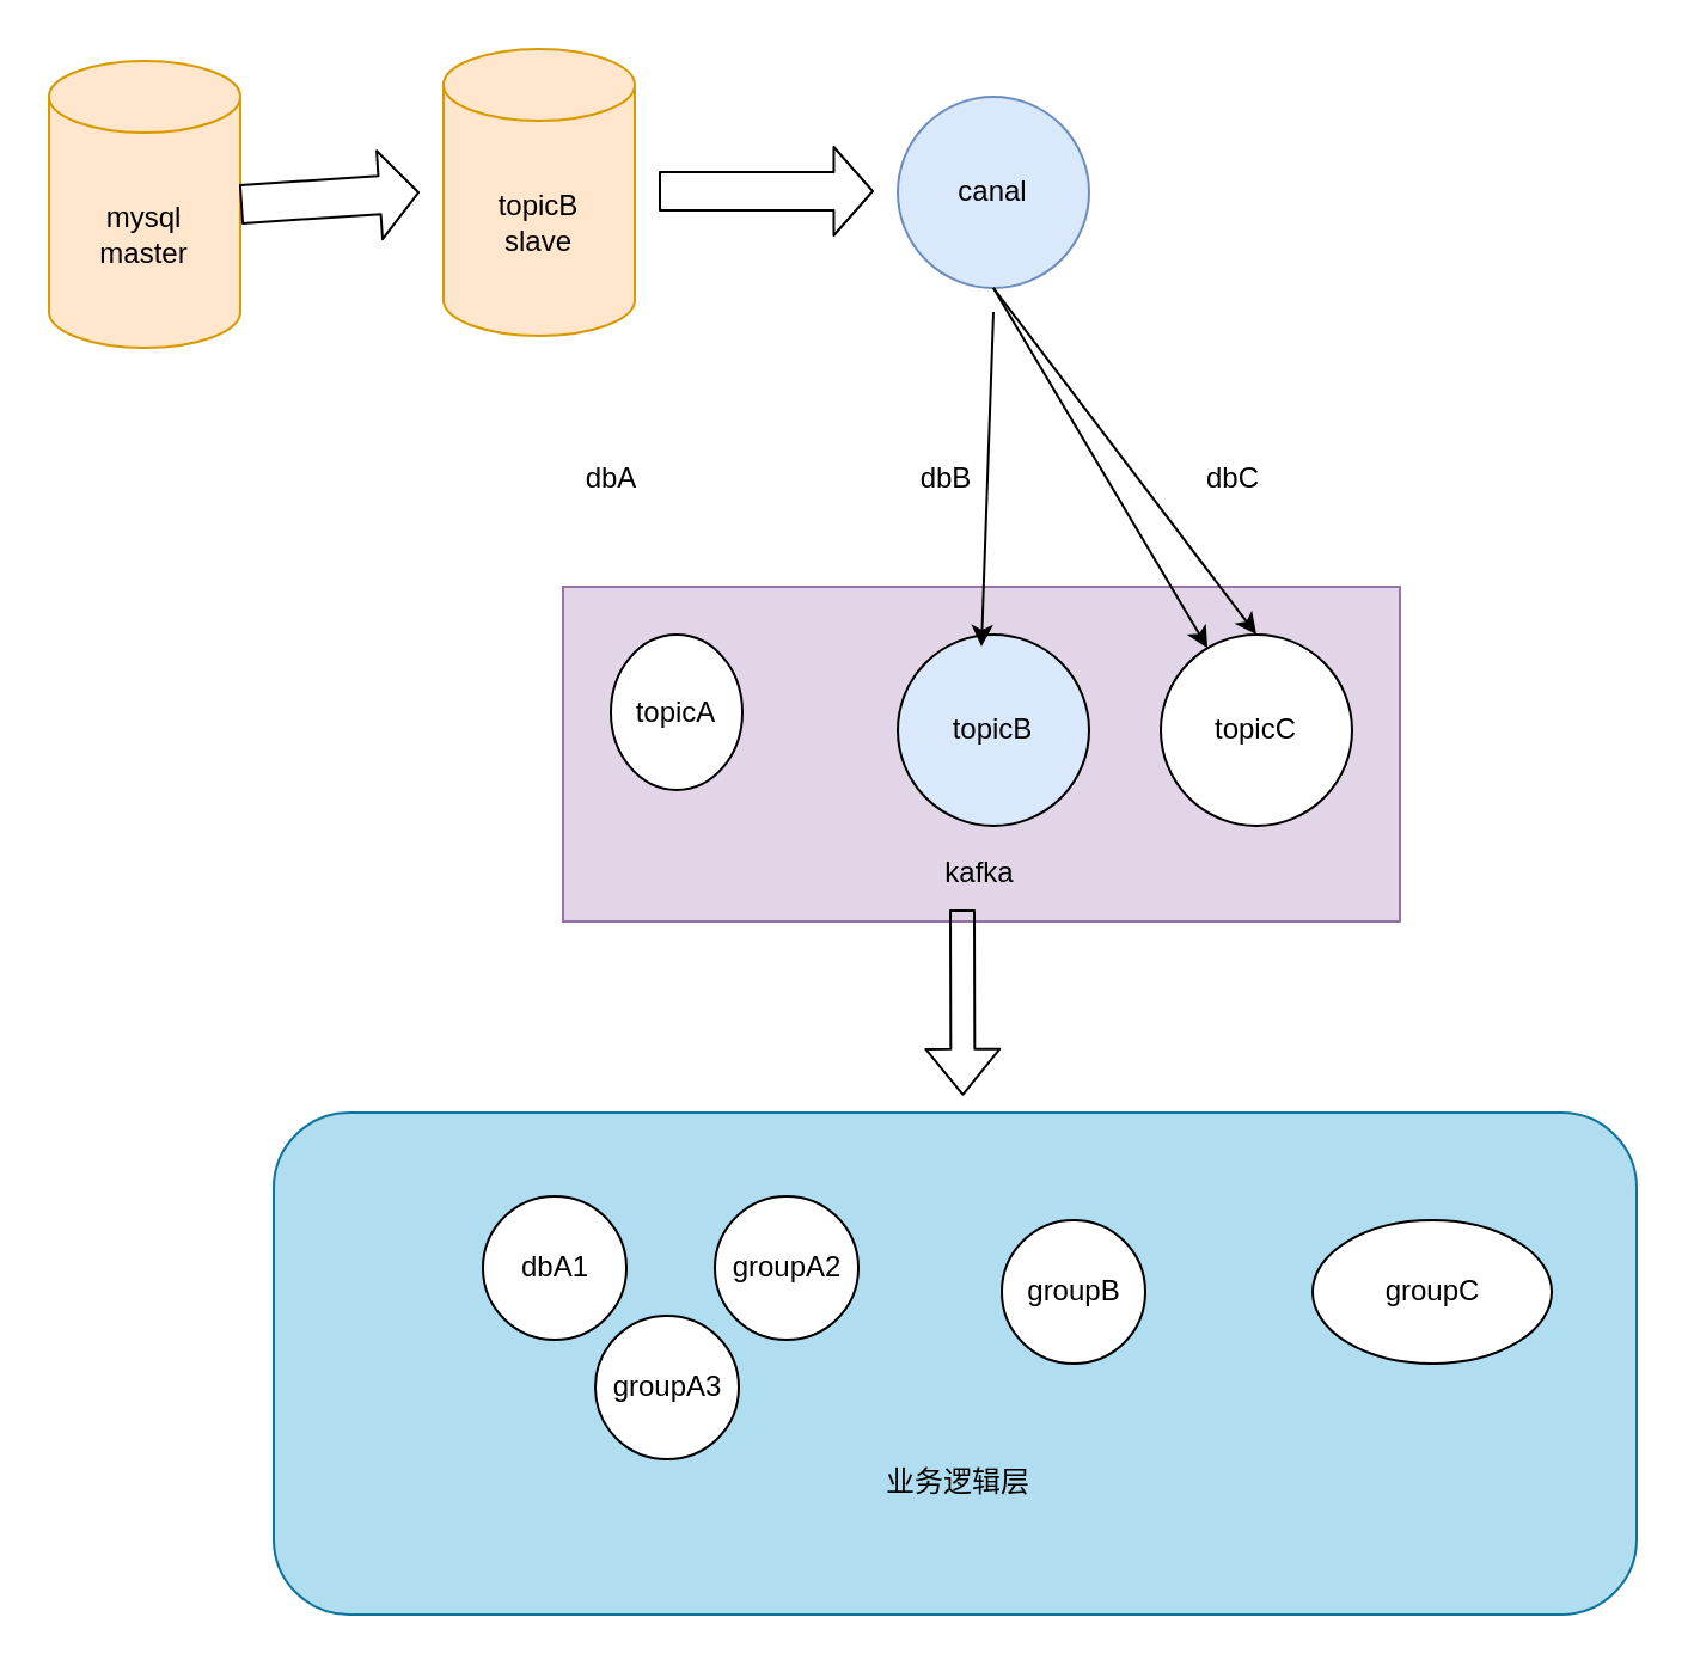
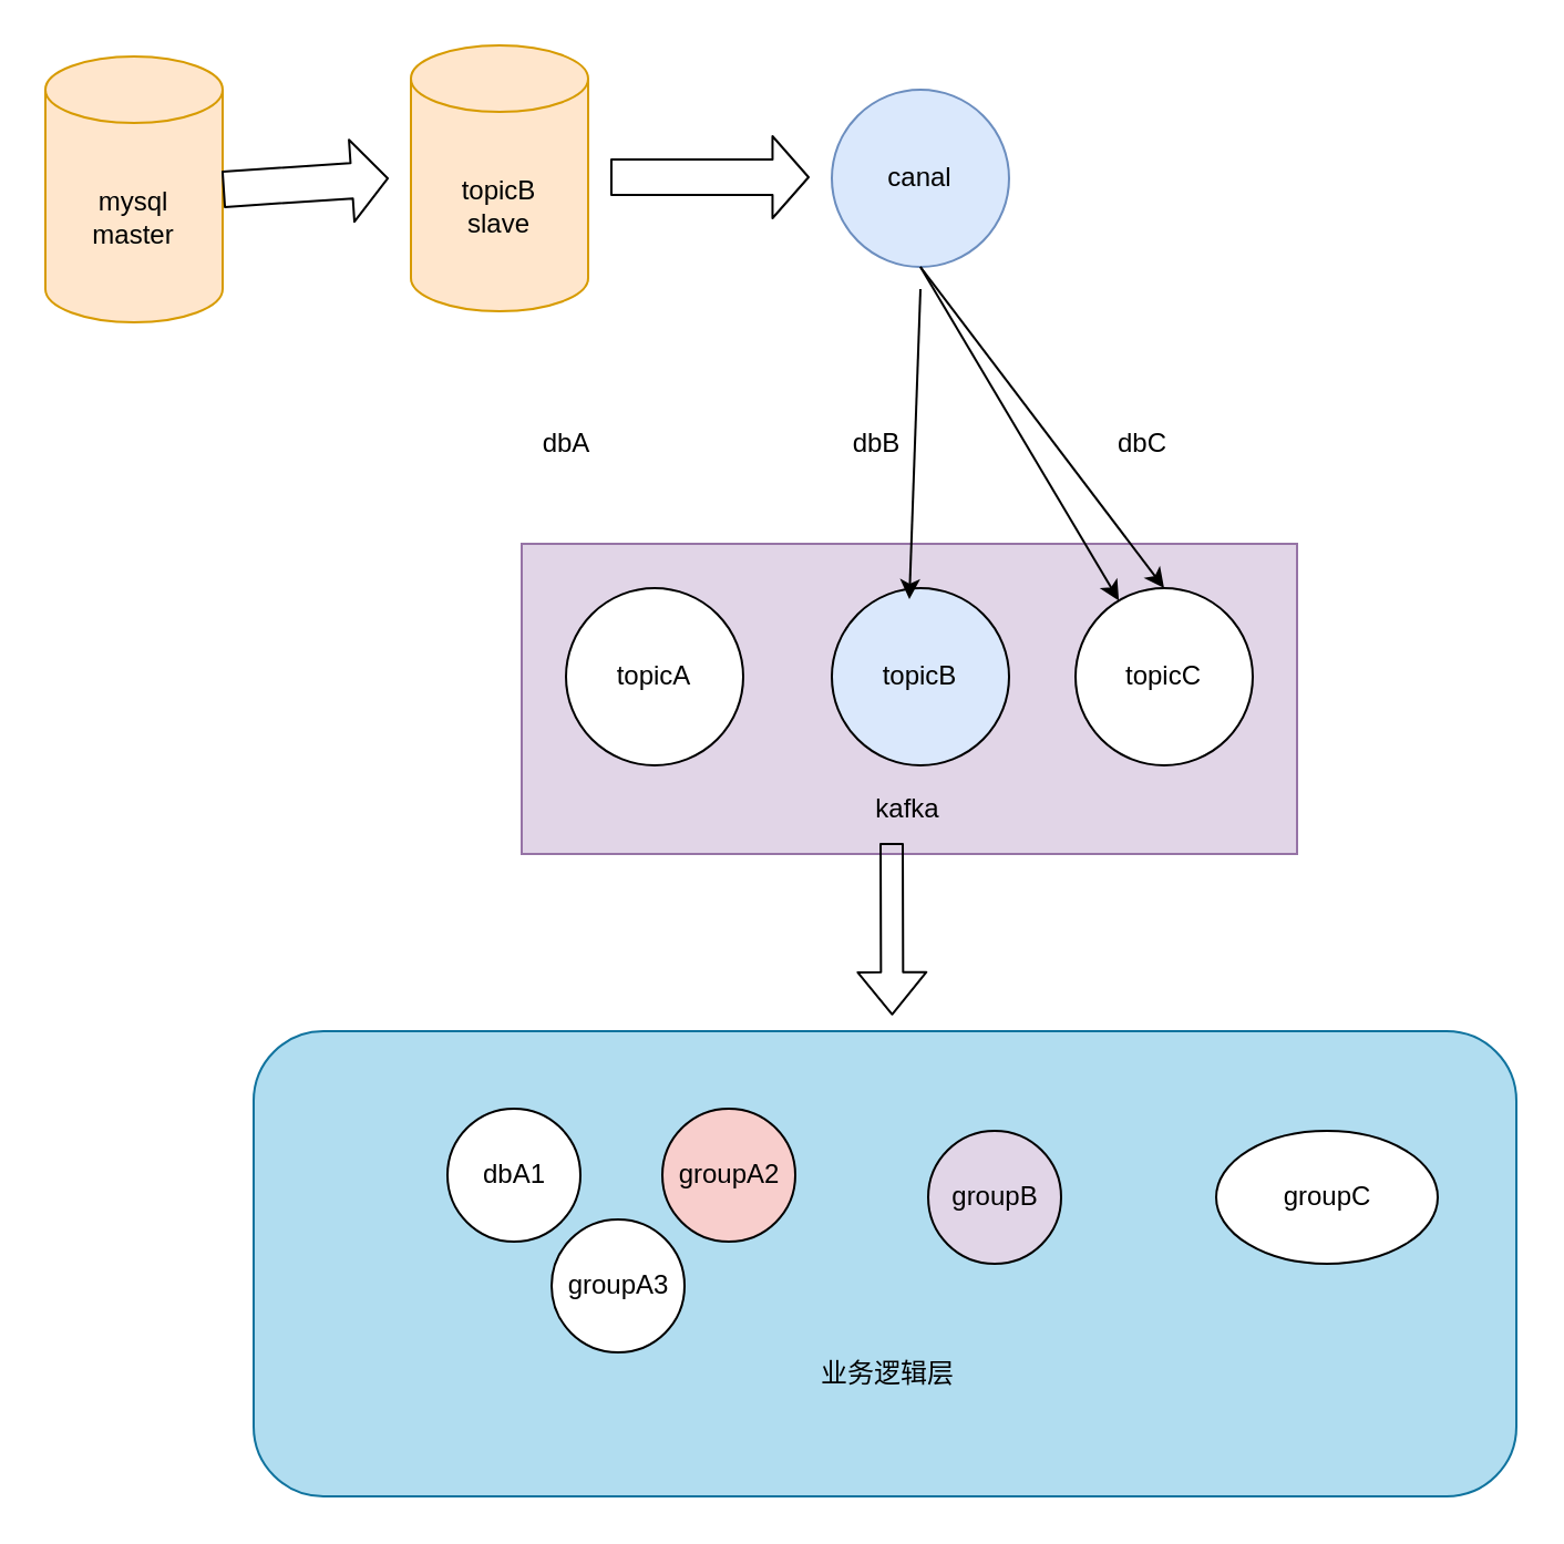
  <mxCell id="0" />
  <mxCell id="1" parent="0" />
  <mxCell id="2" value="" style="rounded=1;whiteSpace=wrap;html=1;fillColor=#b1ddf0;strokeColor=#10739e;" vertex="1" parent="1"><mxGeometry x="114" y="465" width="570" height="210" as="geometry" /></mxCell>
  <mxCell id="3" value="mysql&lt;br&gt;master" style="shape=cylinder3;whiteSpace=wrap;html=1;boundedLbl=1;backgroundOutline=1;size=15;fillColor=#ffe6cc;strokeColor=#d79b00;" vertex="1" parent="1"><mxGeometry x="20" y="25" width="80" height="120" as="geometry" /></mxCell>
  <mxCell id="4" value="topicB&lt;br&gt;slave" style="shape=cylinder3;whiteSpace=wrap;html=1;boundedLbl=1;backgroundOutline=1;size=15;fillColor=#ffe6cc;strokeColor=#d79b00;" vertex="1" parent="1"><mxGeometry x="185" y="20" width="80" height="120" as="geometry" /></mxCell>
  <mxCell id="5" value="canal" style="ellipse;whiteSpace=wrap;html=1;fillColor=#dae8fc;strokeColor=#6c8ebf;" vertex="1" parent="1"><mxGeometry x="375" y="40" width="80" height="80" as="geometry" /></mxCell>
  <mxCell id="6" value="" style="whiteSpace=wrap;html=1;fillColor=#e1d5e7;strokeColor=#9673a6;" vertex="1" parent="1"><mxGeometry x="235" y="245" width="350" height="140" as="geometry" /></mxCell>
  <mxCell id="7" value="kafka" style="text;html=1;align=center;verticalAlign=middle;resizable=0;points=[];autosize=1;strokeColor=none;" vertex="1" parent="1"><mxGeometry x="389" y="355" width="40" height="20" as="geometry" /></mxCell>
  <mxCell id="8" value="topicB" style="ellipse;whiteSpace=wrap;html=1;aspect=fixed;fillColor=#dae8fc;" vertex="1" parent="1"><mxGeometry x="375" y="265" width="80" height="80" as="geometry" /></mxCell>
  <mxCell id="9" value="topicC" style="ellipse;whiteSpace=wrap;html=1;aspect=fixed;" vertex="1" parent="1"><mxGeometry x="485" y="265" width="80" height="80" as="geometry" /></mxCell>
  <mxCell id="10" value="dbA" style="text;html=1;align=center;verticalAlign=middle;resizable=0;points=[];autosize=1;strokeColor=none;" vertex="1" parent="1"><mxGeometry x="235" y="190" width="40" height="20" as="geometry" /></mxCell>
  <mxCell id="11" value="dbB" style="text;html=1;align=center;verticalAlign=middle;resizable=0;points=[];autosize=1;strokeColor=none;" vertex="1" parent="1"><mxGeometry x="375" y="190" width="40" height="20" as="geometry" /></mxCell>
  <mxCell id="12" value="" style="endArrow=classic;html=1;entryX=0.5;entryY=0;entryDx=0;entryDy=0;" edge="1" parent="1" target="9"><mxGeometry width="50" height="50" relative="1" as="geometry"><mxPoint x="415" y="120" as="sourcePoint" /><mxPoint x="375" y="160" as="targetPoint" /><Array as="points" /></mxGeometry></mxCell>
  <mxCell id="13" value="" style="endArrow=classic;html=1;" edge="1" parent="1"><mxGeometry width="50" height="50" relative="1" as="geometry"><mxPoint x="415" y="130" as="sourcePoint" /><mxPoint x="410" y="270" as="targetPoint" /></mxGeometry></mxCell>
  <mxCell id="14" value="" style="endArrow=classic;html=1;exitX=0.5;exitY=1;exitDx=0;exitDy=0;" edge="1" parent="1" source="5" target="9"><mxGeometry width="50" height="50" relative="1" as="geometry"><mxPoint x="325" y="210" as="sourcePoint" /><mxPoint x="375" y="160" as="targetPoint" /></mxGeometry></mxCell>
- <mxCell id="15" value="topicA" style="ellipse;whiteSpace=wrap;html=1;aspect=fixed;" vertex="1" parent="1"><mxGeometry x="255" y="265" width="55" height="65" as="geometry" /></mxCell>
+ <mxCell id="15" value="topicA" style="ellipse;whiteSpace=wrap;html=1;aspect=fixed;" vertex="1" parent="1"><mxGeometry x="255" y="265" width="80" height="80" as="geometry" /></mxCell>
  <mxCell id="16" value="业务逻辑层" style="text;html=1;align=center;verticalAlign=middle;resizable=0;points=[];autosize=1;strokeColor=none;" vertex="1" parent="1"><mxGeometry x="360" y="610" width="80" height="20" as="geometry" /></mxCell>
  <mxCell id="17" value="" style="shape=flexArrow;endArrow=classic;html=1;width=16;endSize=5.09;exitX=1;exitY=0.5;exitDx=0;exitDy=0;exitPerimeter=0;" edge="1" parent="1" source="3"><mxGeometry width="50" height="50" relative="1" as="geometry"><mxPoint x="325" y="270" as="sourcePoint" /><mxPoint x="175" y="80" as="targetPoint" /><Array as="points" /></mxGeometry></mxCell>
  <mxCell id="18" value="" style="shape=flexArrow;endArrow=classic;html=1;width=16;endSize=5.09;exitX=1;exitY=0.5;exitDx=0;exitDy=0;exitPerimeter=0;" edge="1" parent="1"><mxGeometry width="50" height="50" relative="1" as="geometry"><mxPoint x="275" y="79.5" as="sourcePoint" /><mxPoint x="365" y="79.5" as="targetPoint" /><Array as="points" /></mxGeometry></mxCell>
  <mxCell id="19" value="dbC" style="text;html=1;align=center;verticalAlign=middle;resizable=0;points=[];autosize=1;strokeColor=none;" vertex="1" parent="1"><mxGeometry x="495" y="190" width="40" height="20" as="geometry" /></mxCell>
  <mxCell id="20" value="" style="shape=flexArrow;endArrow=classic;html=1;entryX=0.439;entryY=-0.01;entryDx=0;entryDy=0;entryPerimeter=0;" edge="1" parent="1"><mxGeometry width="50" height="50" relative="1" as="geometry"><mxPoint x="402" y="380" as="sourcePoint" /><mxPoint x="402.23" y="457.9" as="targetPoint" /></mxGeometry></mxCell>
  <mxCell id="21" value="groupC" style="ellipse;whiteSpace=wrap;html=1;aspect=fixed;" vertex="1" parent="1"><mxGeometry x="548.5" y="510" width="100" height="60" as="geometry" /></mxCell>
- <mxCell id="22" value="groupB" style="ellipse;whiteSpace=wrap;html=1;aspect=fixed;" vertex="1" parent="1"><mxGeometry x="418.5" y="510" width="60" height="60" as="geometry" /></mxCell>
- <mxCell id="23" value="groupA2" style="ellipse;whiteSpace=wrap;html=1;aspect=fixed;" vertex="1" parent="1"><mxGeometry x="298.5" y="500" width="60" height="60" as="geometry" /></mxCell>
+ <mxCell id="22" value="groupB" style="ellipse;whiteSpace=wrap;html=1;aspect=fixed;fillColor=#e1d5e7;" vertex="1" parent="1"><mxGeometry x="418.5" y="510" width="60" height="60" as="geometry" /></mxCell>
+ <mxCell id="23" value="groupA2" style="ellipse;whiteSpace=wrap;html=1;aspect=fixed;fillColor=#f8cecc;" vertex="1" parent="1"><mxGeometry x="298.5" y="500" width="60" height="60" as="geometry" /></mxCell>
  <mxCell id="24" value="groupA3" style="ellipse;whiteSpace=wrap;html=1;aspect=fixed;" vertex="1" parent="1"><mxGeometry x="248.5" y="550" width="60" height="60" as="geometry" /></mxCell>
  <mxCell id="25" value="dbA1" style="ellipse;whiteSpace=wrap;html=1;aspect=fixed;" vertex="1" parent="1"><mxGeometry x="201.5" y="500" width="60" height="60" as="geometry" /></mxCell>
